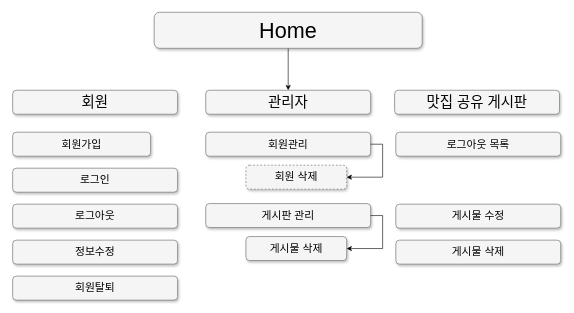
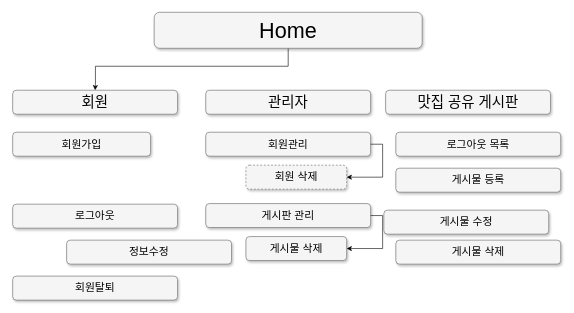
  <mxCell id="0" style=";html=1;" />
  <mxCell id="1" style=";html=1;" parent="0" />
- <mxCell id="2" value="" style="edgeStyle=orthogonalEdgeStyle;rounded=0;orthogonalLoop=1;jettySize=auto;html=1;fontSize=24;" edge="1" parent="1" source="4" target="5"><mxGeometry relative="1" as="geometry" /></mxCell>
+ <mxCell id="3" value="" style="edgeStyle=orthogonalEdgeStyle;rounded=0;orthogonalLoop=1;jettySize=auto;html=1;fontSize=24;entryX=0.5;entryY=0;entryDx=0;entryDy=0;" edge="1" parent="1" source="4" target="7"><mxGeometry relative="1" as="geometry"><Array as="points"><mxPoint x="480" y="110" /><mxPoint x="158" y="110" /><mxPoint x="158" y="140" /><mxPoint x="158" y="140" /></Array></mxGeometry></mxCell>
  <mxCell id="4" value="&lt;font style=&quot;font-size: 36px;&quot;&gt;Home&lt;/font&gt;" style="whiteSpace=wrap;html=1;rounded=1;shadow=1;strokeWidth=1;fontSize=16;align=center;fillColor=#f5f5f5;strokeColor=#666666;" parent="1" vertex="1"><mxGeometry x="256" y="20" width="447" height="60" as="geometry" /></mxCell>
  <mxCell id="5" value="&lt;font style=&quot;font-size: 24px;&quot;&gt;관리자&lt;/font&gt;" style="whiteSpace=wrap;html=1;rounded=1;shadow=1;strokeWidth=1;fontSize=16;align=center;fillColor=#f5f5f5;strokeColor=#666666;" parent="1" vertex="1"><mxGeometry x="342" y="150" width="275" height="40" as="geometry" /></mxCell>
- <mxCell id="6" value="&lt;font style=&quot;font-size: 24px;&quot;&gt;맛집 공유 게시판&lt;/font&gt;" style="whiteSpace=wrap;html=1;rounded=1;shadow=1;strokeWidth=1;fontSize=16;align=center;fillColor=#f5f5f5;strokeColor=#666666;" parent="1" vertex="1"><mxGeometry x="657" y="150" width="275" height="40" as="geometry" /></mxCell>
+ <mxCell id="6" value="&lt;font style=&quot;font-size: 24px;&quot;&gt;맛집 공유 게시판&lt;/font&gt;" style="whiteSpace=wrap;html=1;rounded=1;shadow=1;strokeWidth=1;fontSize=16;align=center;fillColor=#f5f5f5;strokeColor=#666666;" parent="1" vertex="1"><mxGeometry x="642" y="150" width="275" height="40" as="geometry" /></mxCell>
  <mxCell id="7" value="&lt;span style=&quot;font-size: 24px;&quot;&gt;회원&lt;/span&gt;" style="whiteSpace=wrap;html=1;rounded=1;shadow=1;strokeWidth=1;fontSize=16;align=center;fillColor=#f5f5f5;strokeColor=#666666;" parent="1" vertex="1"><mxGeometry x="20" y="150" width="275" height="40" as="geometry" /></mxCell>
  <mxCell id="8" value="&lt;font style=&quot;font-size: 18px;&quot;&gt;회원가입&lt;/font&gt;" style="whiteSpace=wrap;html=1;rounded=1;shadow=1;strokeWidth=1;fontSize=16;align=center;fillColor=#f5f5f5;strokeColor=#666666;" vertex="1" parent="1"><mxGeometry x="20" y="220" width="230" height="40" as="geometry" /></mxCell>
- <mxCell id="9" value="&lt;span style=&quot;font-size: 18px;&quot;&gt;로그인&lt;/span&gt;" style="whiteSpace=wrap;html=1;rounded=1;shadow=1;strokeWidth=1;fontSize=16;align=center;fillColor=#f5f5f5;strokeColor=#666666;" vertex="1" parent="1"><mxGeometry x="20" y="280" width="275" height="40" as="geometry" /></mxCell>
  <mxCell id="10" value="&lt;font style=&quot;font-size: 18px;&quot;&gt;로그아웃&lt;/font&gt;" style="whiteSpace=wrap;html=1;rounded=1;shadow=1;strokeWidth=1;fontSize=16;align=center;fillColor=#f5f5f5;strokeColor=#666666;" vertex="1" parent="1"><mxGeometry x="20" y="340" width="275" height="40" as="geometry" /></mxCell>
- <mxCell id="11" value="&lt;font style=&quot;font-size: 18px;&quot;&gt;정보수정&lt;/font&gt;" style="whiteSpace=wrap;html=1;rounded=1;shadow=1;strokeWidth=1;fontSize=16;align=center;fillColor=#f5f5f5;strokeColor=#666666;" vertex="1" parent="1"><mxGeometry x="20" y="400" width="275" height="40" as="geometry" /></mxCell>
+ <mxCell id="11" value="&lt;font style=&quot;font-size: 18px;&quot;&gt;정보수정&lt;/font&gt;" style="whiteSpace=wrap;html=1;rounded=1;shadow=1;strokeWidth=1;fontSize=16;align=center;fillColor=#f5f5f5;strokeColor=#666666;" vertex="1" parent="1"><mxGeometry x="110" y="400" width="275" height="40" as="geometry" /></mxCell>
  <mxCell id="12" value="&lt;font style=&quot;font-size: 18px;&quot;&gt;회원탈퇴&lt;/font&gt;" style="whiteSpace=wrap;html=1;rounded=1;shadow=1;strokeWidth=1;fontSize=16;align=center;fillColor=#f5f5f5;strokeColor=#666666;" vertex="1" parent="1"><mxGeometry x="20" y="460" width="275" height="40" as="geometry" /></mxCell>
  <mxCell id="13" value="&lt;font style=&quot;font-size: 18px;&quot;&gt;회원관리&lt;/font&gt;" style="whiteSpace=wrap;html=1;rounded=1;shadow=1;strokeWidth=1;fontSize=16;align=center;fillColor=#f5f5f5;strokeColor=#666666;" vertex="1" parent="1"><mxGeometry x="342" y="220" width="275" height="40" as="geometry" /></mxCell>
  <mxCell id="14" value="&lt;font style=&quot;font-size: 18px;&quot;&gt;게시판 관리&lt;/font&gt;" style="whiteSpace=wrap;html=1;rounded=1;shadow=1;strokeWidth=1;fontSize=16;align=center;fillColor=#f5f5f5;strokeColor=#666666;" vertex="1" parent="1"><mxGeometry x="342" y="339" width="275" height="40" as="geometry" /></mxCell>
  <mxCell id="15" style="edgeStyle=orthogonalEdgeStyle;rounded=0;orthogonalLoop=1;jettySize=auto;html=1;entryX=1;entryY=0.5;entryDx=0;entryDy=0;fontSize=18;" edge="1" parent="1" target="16"><mxGeometry relative="1" as="geometry"><mxPoint x="617" y="240" as="sourcePoint" /><Array as="points"><mxPoint x="637" y="240" /><mxPoint x="637" y="295" /></Array></mxGeometry></mxCell>
  <mxCell id="16" value="&lt;span style=&quot;font-size: 18px;&quot;&gt;회원 삭제&lt;/span&gt;" style="whiteSpace=wrap;html=1;rounded=1;shadow=1;strokeWidth=1;fontSize=16;align=center;fillColor=#f5f5f5;strokeColor=#666666;dashed=1;" vertex="1" parent="1"><mxGeometry x="409" y="275" width="168" height="40" as="geometry" /></mxCell>
  <mxCell id="17" style="edgeStyle=orthogonalEdgeStyle;rounded=0;orthogonalLoop=1;jettySize=auto;html=1;entryX=1;entryY=0.5;entryDx=0;entryDy=0;fontSize=18;" edge="1" target="18" parent="1"><mxGeometry relative="1" as="geometry"><mxPoint x="617" y="359" as="sourcePoint" /><Array as="points"><mxPoint x="637" y="359" /><mxPoint x="637" y="414" /></Array></mxGeometry></mxCell>
  <mxCell id="18" value="&lt;span style=&quot;font-size: 18px;&quot;&gt;게시물 삭제&lt;/span&gt;" style="whiteSpace=wrap;html=1;rounded=1;shadow=1;strokeWidth=1;fontSize=16;align=center;fillColor=#f5f5f5;strokeColor=#666666;" vertex="1" parent="1"><mxGeometry x="409" y="394" width="168" height="40" as="geometry" /></mxCell>
  <mxCell id="19" value="&lt;span style=&quot;font-size: 18px;&quot;&gt;로그아웃 목록&lt;/span&gt;" style="whiteSpace=wrap;html=1;rounded=1;shadow=1;strokeWidth=1;fontSize=16;align=center;fillColor=#f5f5f5;strokeColor=#666666;" vertex="1" parent="1"><mxGeometry x="659" y="220" width="275" height="40" as="geometry" /></mxCell>
- <mxCell id="21" value="&lt;font style=&quot;font-size: 18px;&quot;&gt;게시물 수정&lt;/font&gt;" style="whiteSpace=wrap;html=1;rounded=1;shadow=1;strokeWidth=1;fontSize=16;align=center;fillColor=#f5f5f5;strokeColor=#666666;" vertex="1" parent="1"><mxGeometry x="659" y="340" width="275" height="40" as="geometry" /></mxCell>
+ <mxCell id="20" value="&lt;font style=&quot;font-size: 18px;&quot;&gt;게시물 등록&lt;/font&gt;" style="whiteSpace=wrap;html=1;rounded=1;shadow=1;strokeWidth=1;fontSize=16;align=center;fillColor=#f5f5f5;strokeColor=#666666;" vertex="1" parent="1"><mxGeometry x="659" y="280" width="275" height="40" as="geometry" /></mxCell>
+ <mxCell id="21" value="&lt;font style=&quot;font-size: 18px;&quot;&gt;게시물 수정&lt;/font&gt;" style="whiteSpace=wrap;html=1;rounded=1;shadow=1;strokeWidth=1;fontSize=16;align=center;fillColor=#f5f5f5;strokeColor=#666666;" vertex="1" parent="1"><mxGeometry x="639" y="350" width="275" height="40" as="geometry" /></mxCell>
  <mxCell id="22" value="&lt;font style=&quot;font-size: 18px;&quot;&gt;게시물 삭제&lt;/font&gt;" style="whiteSpace=wrap;html=1;rounded=1;shadow=1;strokeWidth=1;fontSize=16;align=center;fillColor=#f5f5f5;strokeColor=#666666;" vertex="1" parent="1"><mxGeometry x="659" y="400" width="275" height="40" as="geometry" /></mxCell>
